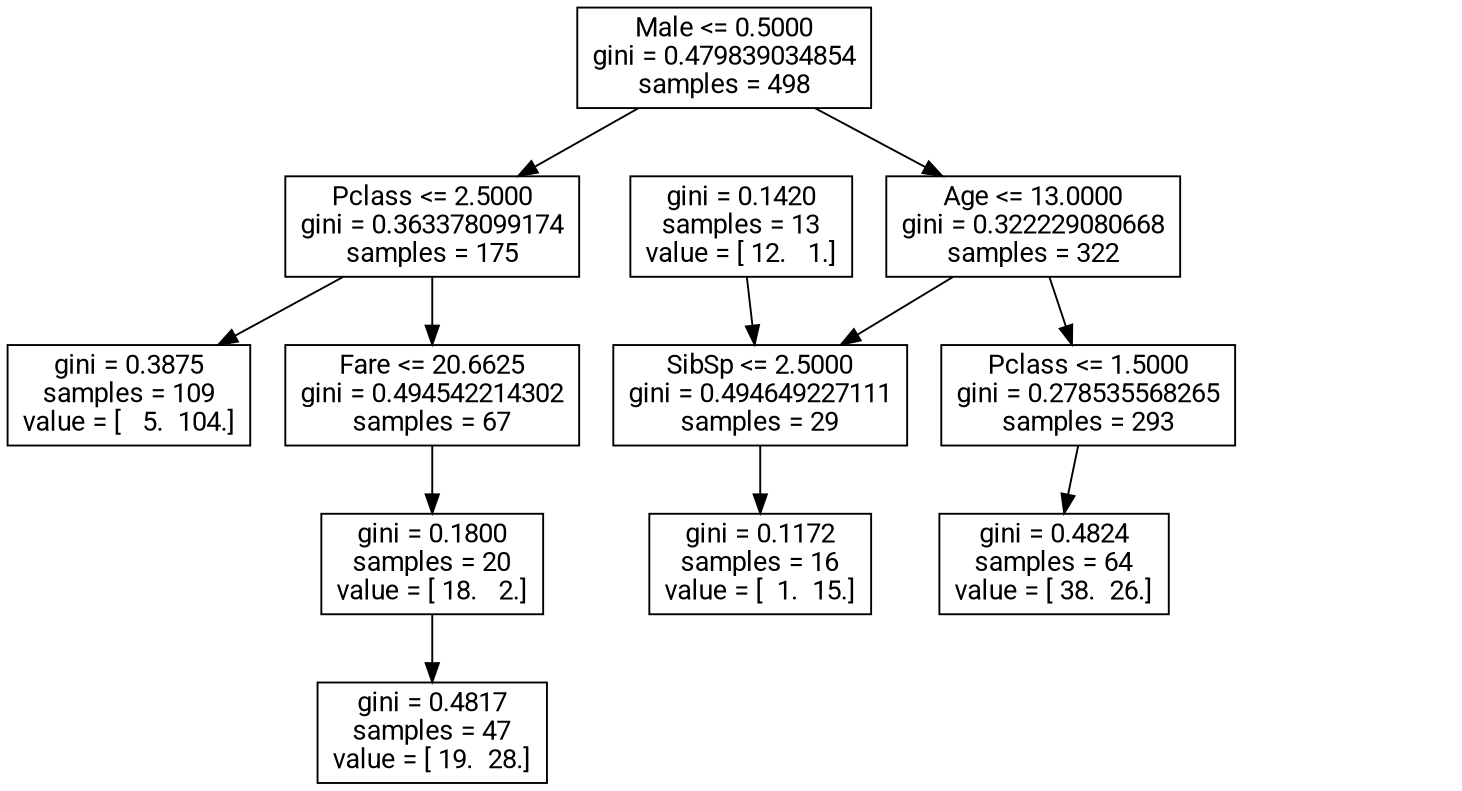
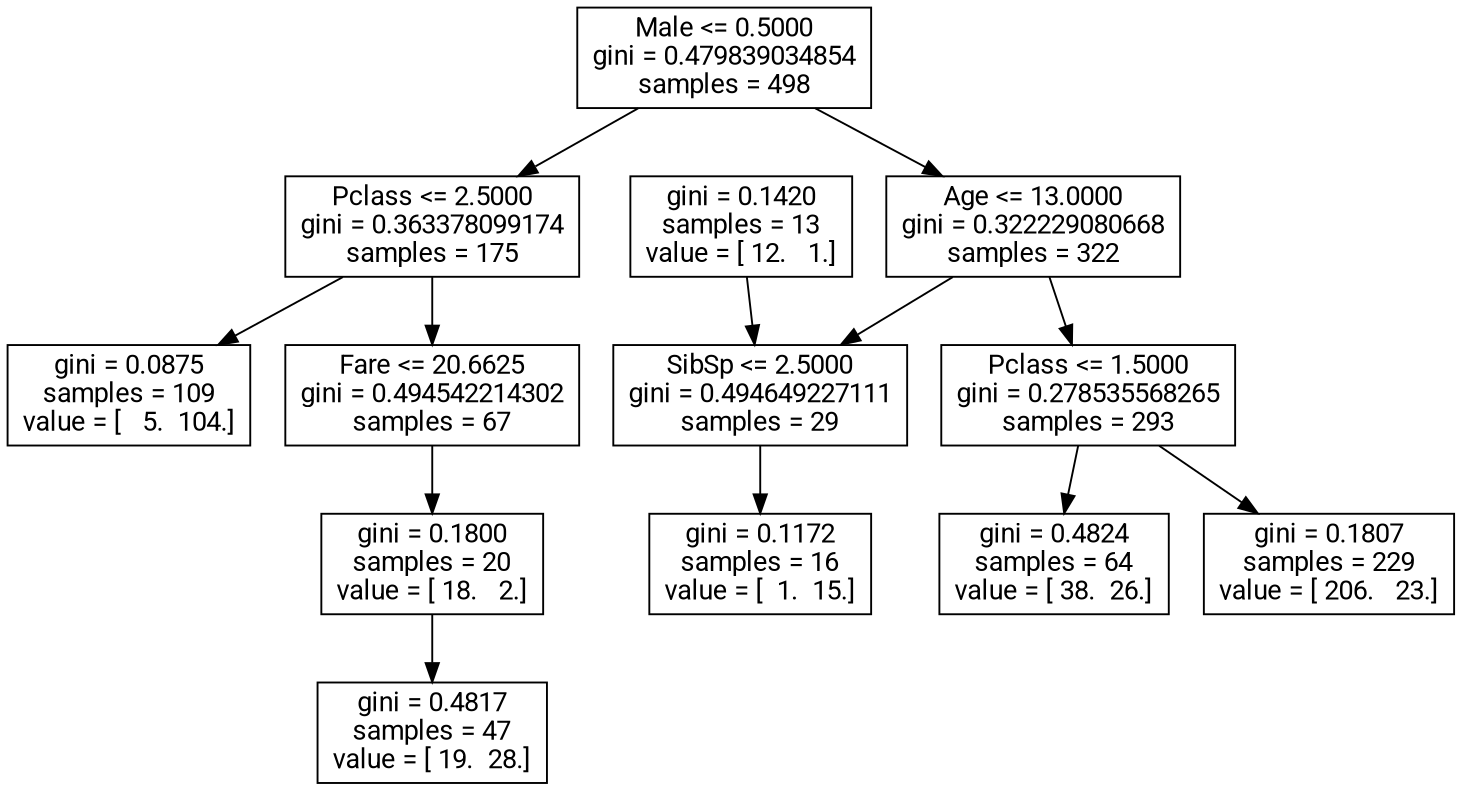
  digraph {
    fontname=Roboto
    node [fontname=Roboto shape=box]
    edge [fontname=Roboto]
    n1 [label="Male <= 0.5000\ngini = 0.479839034854\nsamples = 498"]
    n2 [label="Pclass <= 2.5000\ngini = 0.363378099174\nsamples = 175"]
    n3 [label="Age <= 13.0000\ngini = 0.322229080668\nsamples = 322"]
-   n4 [label="gini = 0.3875\nsamples = 109\nvalue = [   5.  104.]"]
+   n4 [label="gini = 0.0875\nsamples = 109\nvalue = [   5.  104.]"]
    n5 [label="Fare <= 20.6625\ngini = 0.494542214302\nsamples = 67"]
    n6 [label="SibSp <= 2.5000\ngini = 0.494649227111\nsamples = 29"]
    n7 [label="Pclass <= 1.5000\ngini = 0.278535568265\nsamples = 293"]
    n8 [label="gini = 0.1800\nsamples = 20\nvalue = [ 18.   2.]"]
    n9 [label="gini = 0.4817\nsamples = 47\nvalue = [ 19.  28.]"]
    n10 [label="gini = 0.1172\nsamples = 16\nvalue = [  1.  15.]"]
    n11 [label="gini = 0.4824\nsamples = 64\nvalue = [ 38.  26.]"]
+   n12 [label="gini = 0.1807\nsamples = 229\nvalue = [ 206.   23.]"]
    n13 [label="gini = 0.1420\nsamples = 13\nvalue = [ 12.   1.]"]
    n1 -> n2
    n1 -> n3
    n2 -> n4
    n2 -> n5
    n3 -> n6
    n3 -> n7
    n5 -> n8
    n6 -> n10
    n7 -> n11
+   n7 -> n12
    n8 -> n9
    n13 -> n6
  }
